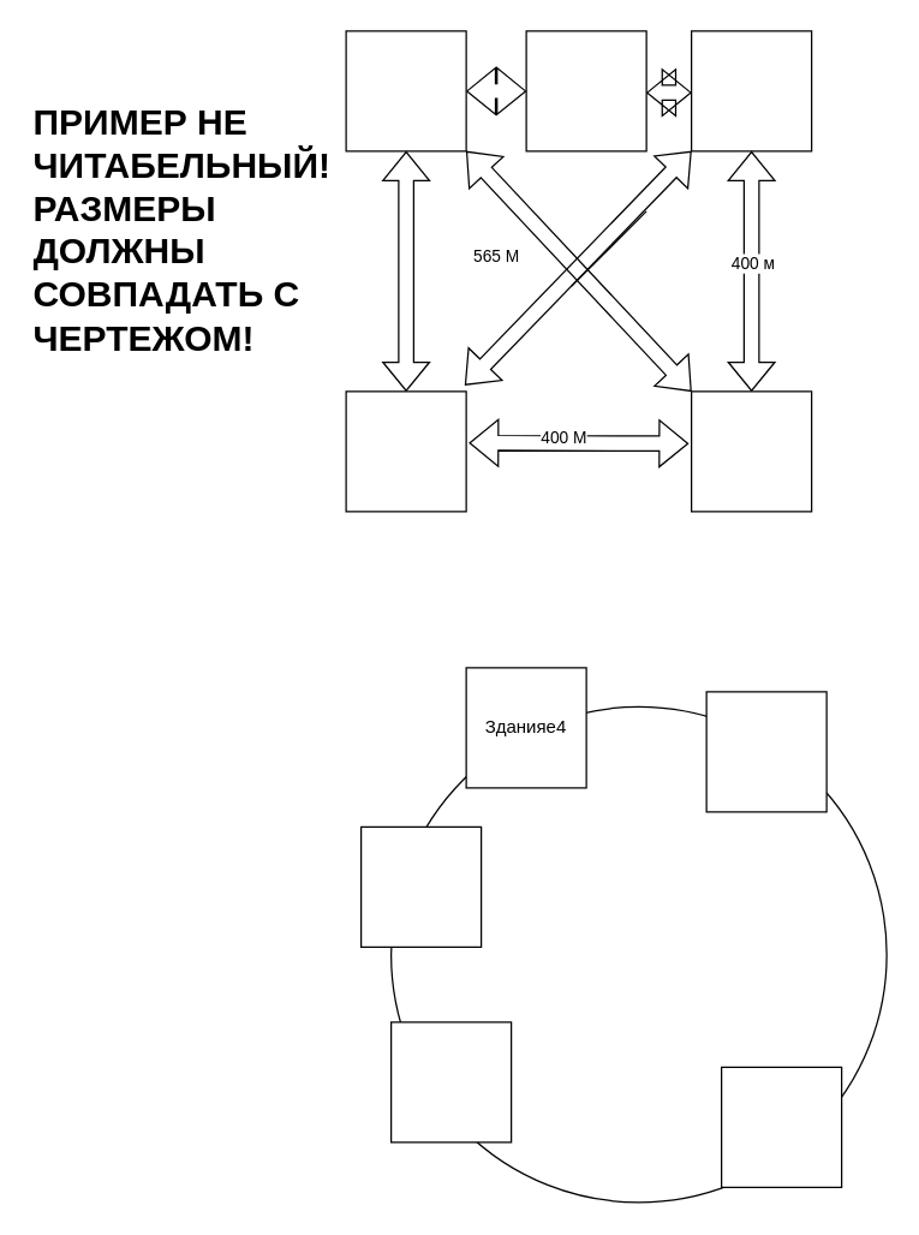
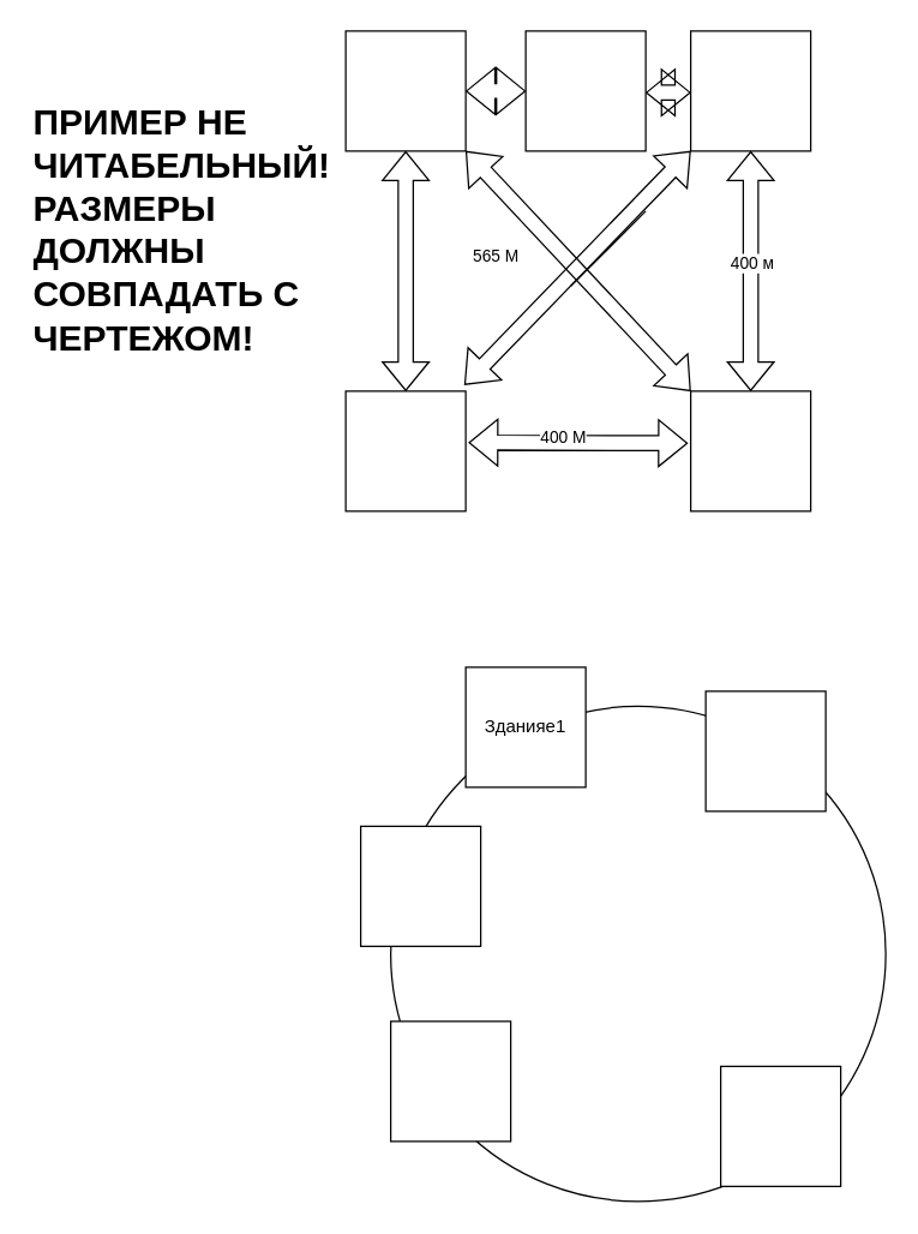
  <mxCell id="0" />
  <mxCell id="1" parent="0" />
  <mxCell id="2" value="" style="ellipse;whiteSpace=wrap;html=1;aspect=fixed;" vertex="1" parent="1"><mxGeometry x="260" y="470" width="330" height="330" as="geometry" /></mxCell>
  <mxCell id="3" value="" style="whiteSpace=wrap;html=1;aspect=fixed;" vertex="1" parent="1"><mxGeometry x="230" y="20" width="80" height="80" as="geometry" /></mxCell>
  <mxCell id="4" value="" style="whiteSpace=wrap;html=1;aspect=fixed;" vertex="1" parent="1"><mxGeometry x="460" y="20" width="80" height="80" as="geometry" /></mxCell>
  <mxCell id="5" value="" style="whiteSpace=wrap;html=1;aspect=fixed;" vertex="1" parent="1"><mxGeometry x="230" y="260" width="80" height="80" as="geometry" /></mxCell>
  <mxCell id="6" value="" style="whiteSpace=wrap;html=1;aspect=fixed;" vertex="1" parent="1"><mxGeometry x="460" y="260" width="80" height="80" as="geometry" /></mxCell>
  <mxCell id="7" value="" style="whiteSpace=wrap;html=1;aspect=fixed;" vertex="1" parent="1"><mxGeometry x="350" y="20" width="80" height="80" as="geometry" /></mxCell>
  <mxCell id="8" value="" style="shape=flexArrow;endArrow=classic;startArrow=classic;html=1;rounded=0;exitX=1.023;exitY=0.428;exitDx=0;exitDy=0;entryX=-0.024;entryY=0.434;entryDx=0;entryDy=0;entryPerimeter=0;exitPerimeter=0;" edge="1" parent="1" source="5" target="6"><mxGeometry width="100" height="100" relative="1" as="geometry"><mxPoint x="340" y="250" as="sourcePoint" /><mxPoint x="440" y="150" as="targetPoint" /></mxGeometry></mxCell>
  <mxCell id="9" value="400 М" style="edgeLabel;html=1;align=center;verticalAlign=middle;resizable=0;points=[];" vertex="1" connectable="0" parent="8"><mxGeometry x="-0.133" y="4" relative="1" as="geometry"><mxPoint as="offset" /></mxGeometry></mxCell>
  <mxCell id="10" value="" style="shape=flexArrow;endArrow=classic;startArrow=classic;html=1;rounded=0;exitX=0.5;exitY=1;exitDx=0;exitDy=0;entryX=0.5;entryY=0;entryDx=0;entryDy=0;" edge="1" parent="1" source="3" target="5"><mxGeometry width="100" height="100" relative="1" as="geometry"><mxPoint x="210" y="200" as="sourcePoint" /><mxPoint x="356" y="201" as="targetPoint" /></mxGeometry></mxCell>
  <mxCell id="11" value="" style="shape=flexArrow;endArrow=classic;startArrow=classic;html=1;rounded=0;exitX=0.989;exitY=-0.052;exitDx=0;exitDy=0;entryX=0;entryY=1;entryDx=0;entryDy=0;exitPerimeter=0;" edge="1" parent="1" source="5" target="4"><mxGeometry width="100" height="100" relative="1" as="geometry"><mxPoint x="314" y="230" as="sourcePoint" /><mxPoint x="460" y="231" as="targetPoint" /></mxGeometry></mxCell>
  <mxCell id="12" value="565 М" style="edgeLabel;html=1;align=center;verticalAlign=middle;resizable=0;points=[];" vertex="1" connectable="0" parent="11"><mxGeometry x="-0.287" y="4" relative="1" as="geometry"><mxPoint x="-30" y="-28" as="offset" /></mxGeometry></mxCell>
  <mxCell id="13" value="" style="shape=flexArrow;endArrow=classic;startArrow=classic;html=1;rounded=0;exitX=1;exitY=1;exitDx=0;exitDy=0;entryX=0;entryY=0;entryDx=0;entryDy=0;" edge="1" parent="1" source="3" target="6"><mxGeometry width="100" height="100" relative="1" as="geometry"><mxPoint x="394" y="220" as="sourcePoint" /><mxPoint x="540" y="221" as="targetPoint" /></mxGeometry></mxCell>
  <mxCell id="14" value="" style="shape=flexArrow;endArrow=classic;startArrow=classic;html=1;rounded=0;exitX=0.5;exitY=1;exitDx=0;exitDy=0;entryX=0.5;entryY=0;entryDx=0;entryDy=0;" edge="1" parent="1" source="4" target="6"><mxGeometry width="100" height="100" relative="1" as="geometry"><mxPoint x="352" y="334" as="sourcePoint" /><mxPoint x="498" y="335" as="targetPoint" /></mxGeometry></mxCell>
  <mxCell id="15" value="400 м" style="edgeLabel;html=1;align=center;verticalAlign=middle;resizable=0;points=[];" vertex="1" connectable="0" parent="14"><mxGeometry x="-0.069" relative="1" as="geometry"><mxPoint as="offset" /></mxGeometry></mxCell>
  <mxCell id="16" value="" style="shape=flexArrow;endArrow=classic;startArrow=classic;html=1;rounded=0;exitX=0;exitY=0.5;exitDx=0;exitDy=0;entryX=1;entryY=0.5;entryDx=0;entryDy=0;" edge="1" parent="1" source="7" target="3"><mxGeometry width="100" height="100" relative="1" as="geometry"><mxPoint x="390" y="120" as="sourcePoint" /><mxPoint x="536" y="121" as="targetPoint" /></mxGeometry></mxCell>
  <mxCell id="17" value="" style="shape=flexArrow;endArrow=classic;startArrow=classic;html=1;rounded=0;" edge="1" parent="1"><mxGeometry width="100" height="100" relative="1" as="geometry"><mxPoint x="430" y="61" as="sourcePoint" /><mxPoint x="460" y="61" as="targetPoint" /></mxGeometry></mxCell>
  <mxCell id="18" value="" style="endArrow=none;html=1;rounded=0;" edge="1" parent="1"><mxGeometry width="50" height="50" relative="1" as="geometry"><mxPoint x="380" y="190" as="sourcePoint" /><mxPoint x="430" y="140" as="targetPoint" /></mxGeometry></mxCell>
- <mxCell id="19" value="Зданияе4" style="whiteSpace=wrap;html=1;aspect=fixed;" vertex="1" parent="1"><mxGeometry x="310" y="444" width="80" height="80" as="geometry" /></mxCell>
+ <mxCell id="19" value="Зданияе1" style="whiteSpace=wrap;html=1;aspect=fixed;" vertex="1" parent="1"><mxGeometry x="310" y="444" width="80" height="80" as="geometry" /></mxCell>
  <mxCell id="20" value="" style="whiteSpace=wrap;html=1;aspect=fixed;" vertex="1" parent="1"><mxGeometry x="480" y="710" width="80" height="80" as="geometry" /></mxCell>
  <mxCell id="21" value="" style="whiteSpace=wrap;html=1;aspect=fixed;" vertex="1" parent="1"><mxGeometry x="470" y="460" width="80" height="80" as="geometry" /></mxCell>
  <mxCell id="22" value="" style="whiteSpace=wrap;html=1;aspect=fixed;" vertex="1" parent="1"><mxGeometry x="240" y="550" width="80" height="80" as="geometry" /></mxCell>
  <mxCell id="23" value="" style="whiteSpace=wrap;html=1;aspect=fixed;" vertex="1" parent="1"><mxGeometry x="260" y="680" width="80" height="80" as="geometry" /></mxCell>
  <mxCell id="24" value="&lt;h1 style=&quot;margin-top: 0px;&quot;&gt;ПРИМЕР НЕ ЧИТАБЕЛЬНЫЙ!&amp;nbsp; РАЗМЕРЫ ДОЛЖНЫ СОВПАДАТЬ С ЧЕРТЕЖОМ!&lt;/h1&gt;" style="text;html=1;whiteSpace=wrap;overflow=hidden;rounded=0;" vertex="1" parent="1"><mxGeometry x="20" y="60" width="220" height="280" as="geometry" /></mxCell>
